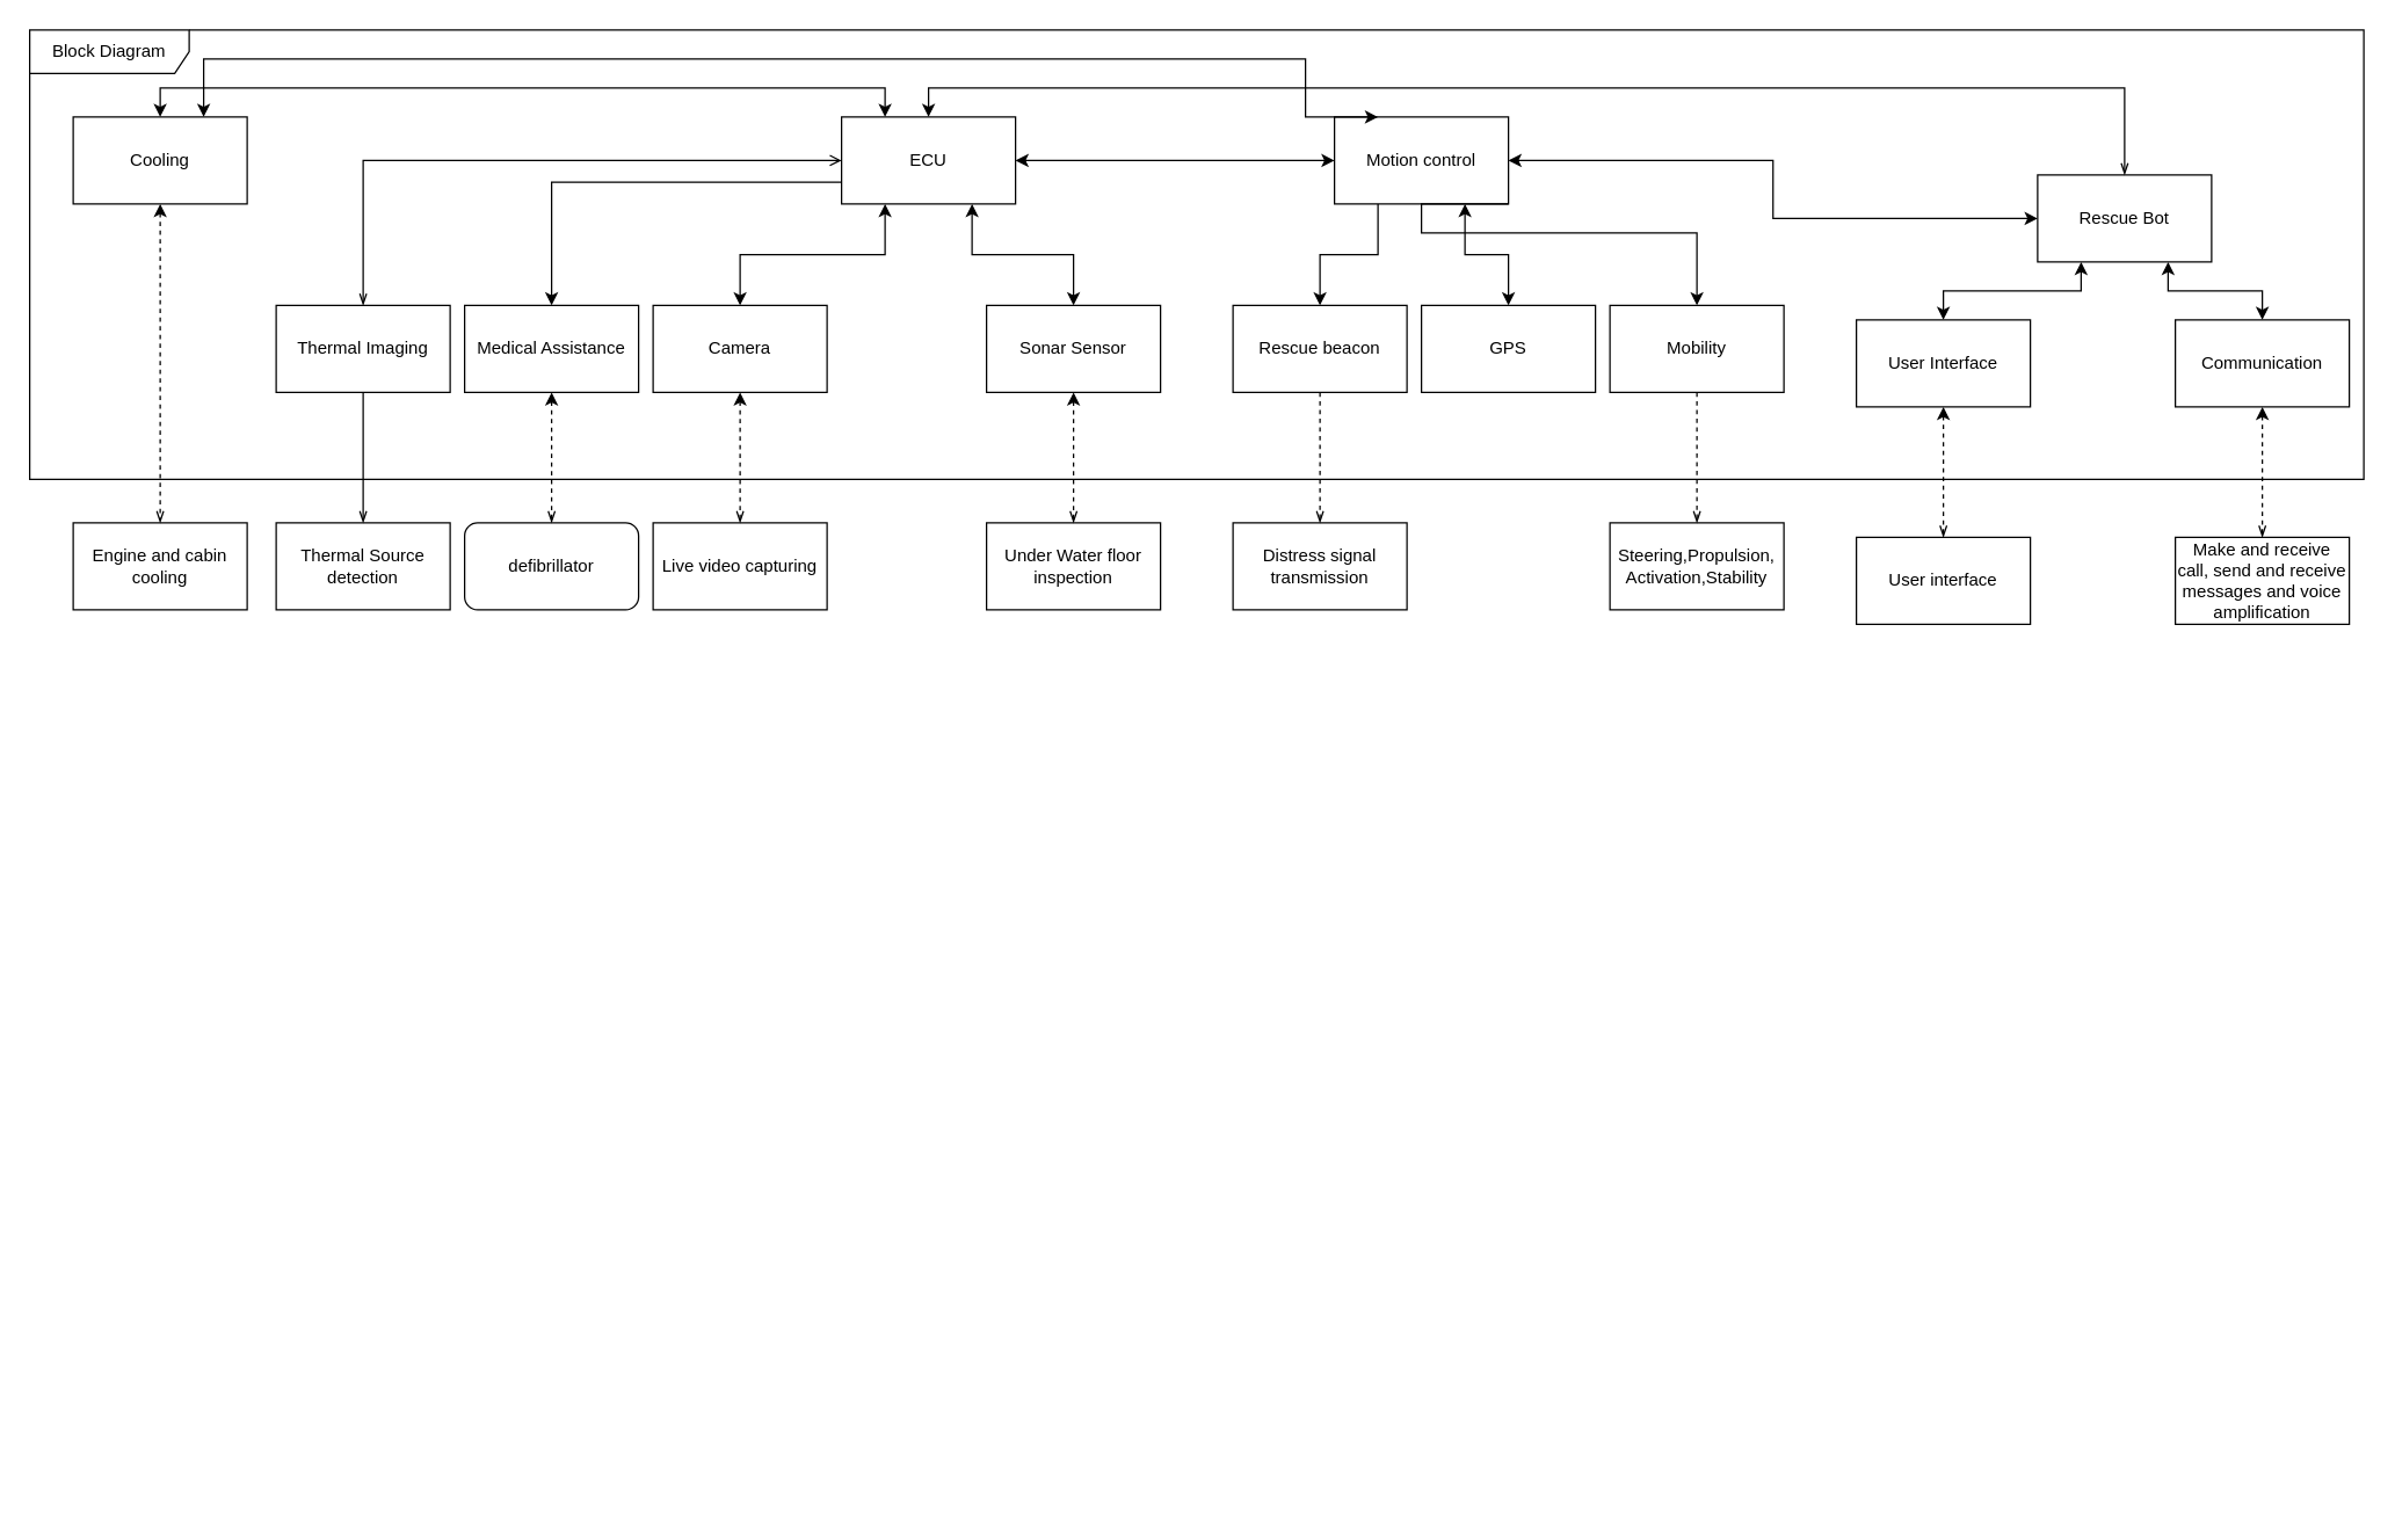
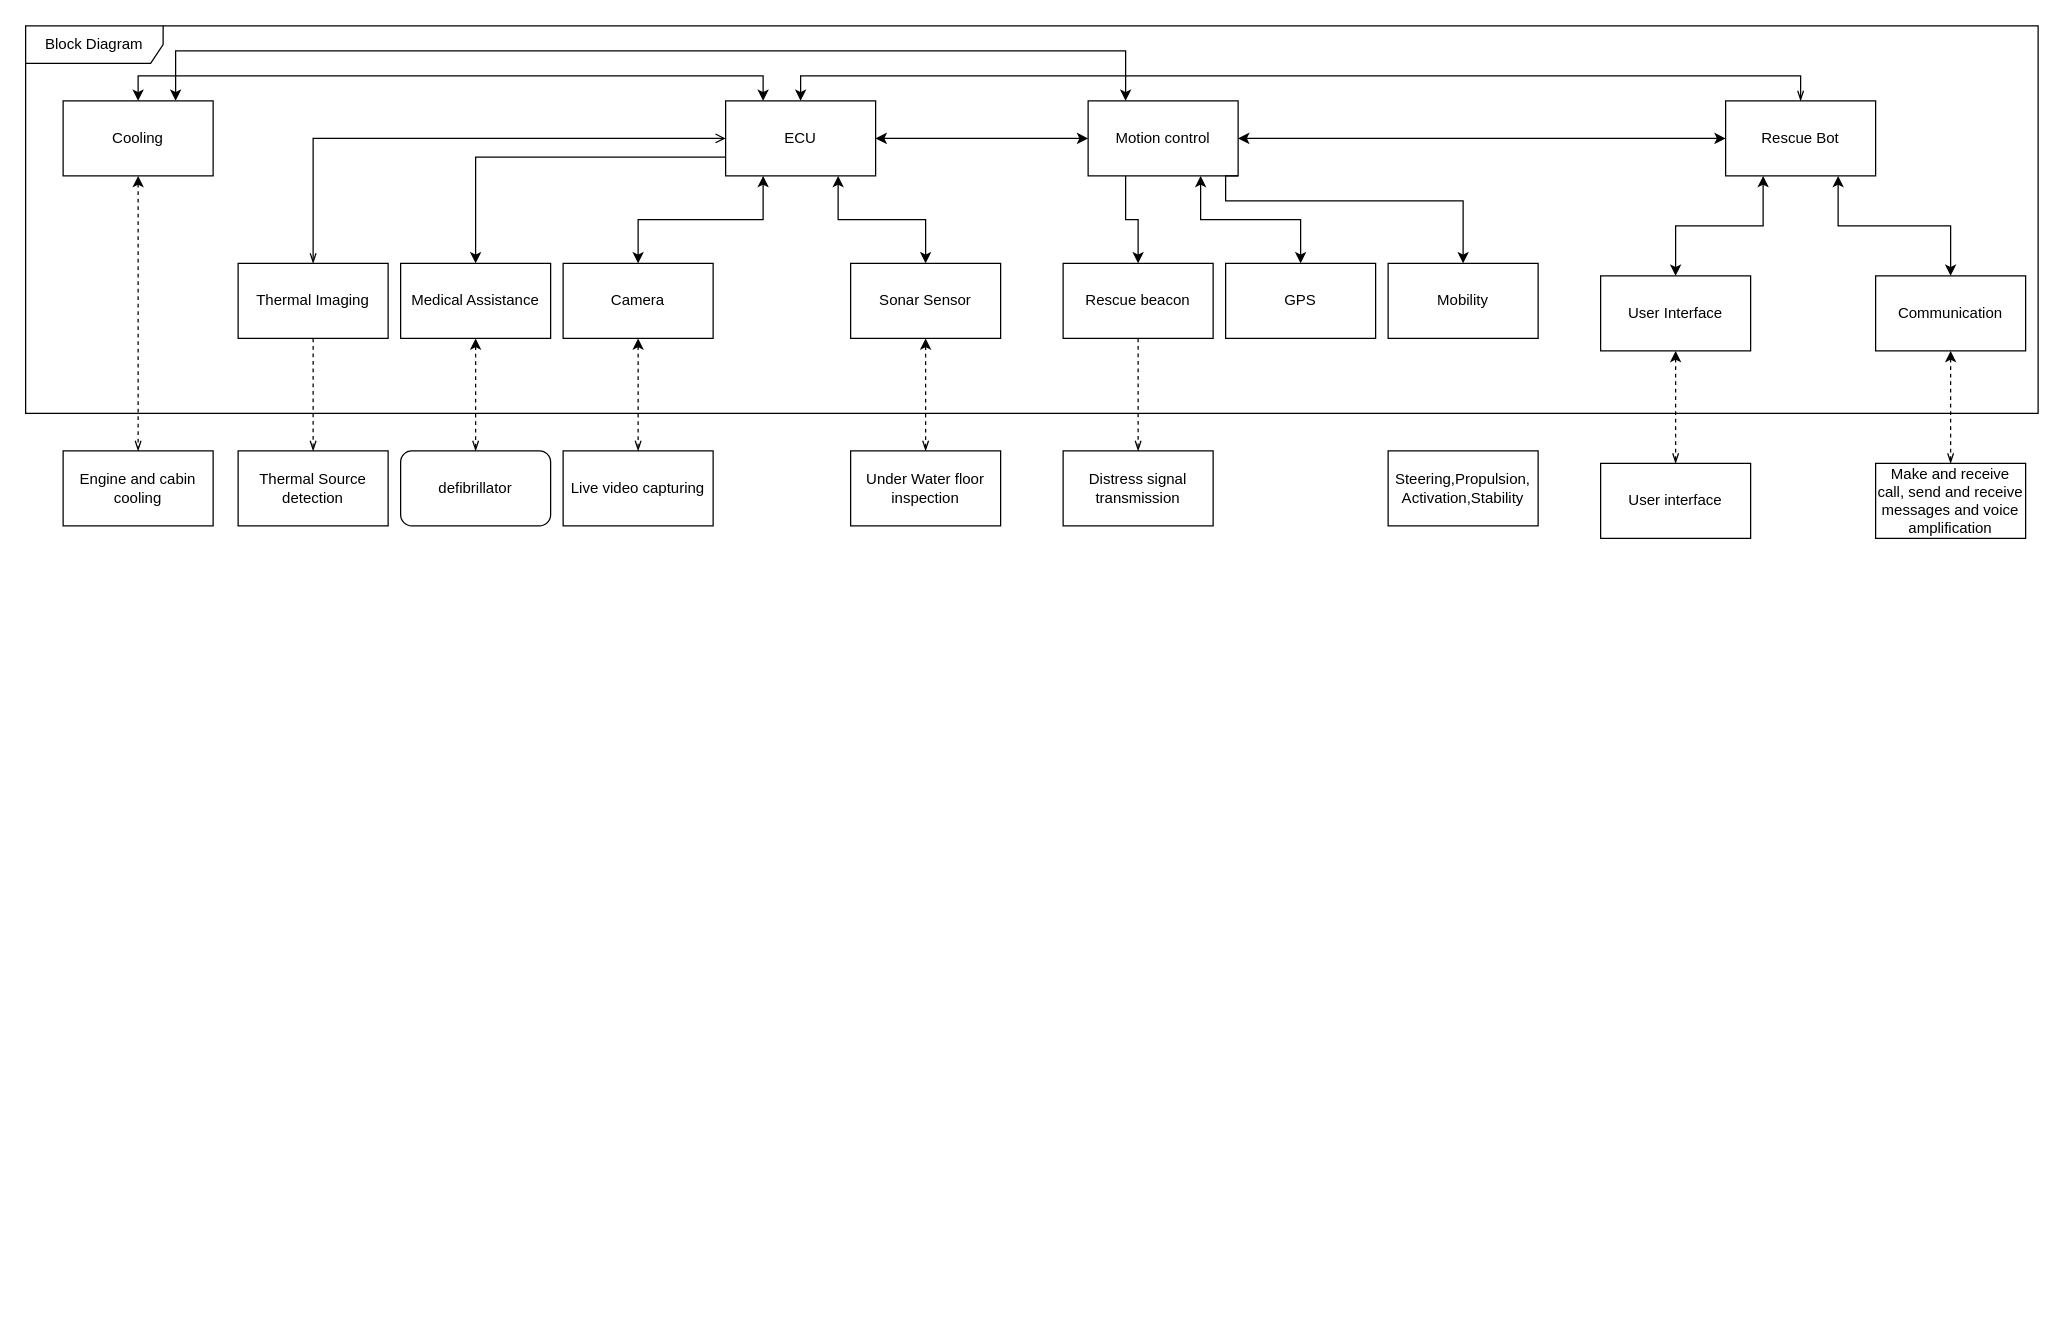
  <mxCell id="0" />
  <mxCell id="1" parent="0" />
  <mxCell id="2" style="edgeStyle=orthogonalEdgeStyle;rounded=0;orthogonalLoop=1;jettySize=auto;html=1;exitX=0.5;exitY=1;exitDx=0;exitDy=0;entryX=0.5;entryY=0;entryDx=0;entryDy=0;dashed=1;startArrow=none;startFill=0;endArrow=openThin;endFill=0;" parent="1" edge="1"><mxGeometry relative="1" as="geometry"><mxPoint x="1170" y="1040" as="sourcePoint" /></mxGeometry></mxCell>
  <mxCell id="3" value="Block Diagram" style="shape=umlFrame;whiteSpace=wrap;html=1;fillColor=none;width=110;height=30;" parent="1" vertex="1"><mxGeometry x="20" y="20" width="1610" height="310" as="geometry" /></mxCell>
  <mxCell id="4" style="edgeStyle=orthogonalEdgeStyle;rounded=0;orthogonalLoop=1;jettySize=auto;html=1;exitX=0;exitY=0.75;exitDx=0;exitDy=0;" parent="1" source="8" target="21" edge="1"><mxGeometry relative="1" as="geometry" /></mxCell>
  <mxCell id="5" style="edgeStyle=orthogonalEdgeStyle;rounded=0;orthogonalLoop=1;jettySize=auto;html=1;entryX=0.5;entryY=0;entryDx=0;entryDy=0;startArrow=open;startFill=0;endArrow=openThin;endFill=0;" parent="1" source="8" target="19" edge="1"><mxGeometry relative="1" as="geometry" /></mxCell>
  <mxCell id="6" style="edgeStyle=orthogonalEdgeStyle;rounded=0;orthogonalLoop=1;jettySize=auto;html=1;exitX=0.5;exitY=0;exitDx=0;exitDy=0;entryX=0.5;entryY=0;entryDx=0;entryDy=0;startArrow=classic;startFill=1;endArrow=openThin;endFill=0;" parent="1" source="8" target="32" edge="1"><mxGeometry relative="1" as="geometry" /></mxCell>
  <mxCell id="7" style="edgeStyle=orthogonalEdgeStyle;rounded=0;orthogonalLoop=1;jettySize=auto;html=1;exitX=1;exitY=0.5;exitDx=0;exitDy=0;entryX=0;entryY=0.5;entryDx=0;entryDy=0;startArrow=classic;startFill=1;" edge="1" parent="1" source="8" target="48"><mxGeometry relative="1" as="geometry" /></mxCell>
  <mxCell id="8" value="ECU" style="rounded=0;whiteSpace=wrap;html=1;fillColor=none;" parent="1" vertex="1"><mxGeometry x="580" y="80" width="120" height="60" as="geometry" /></mxCell>
  <mxCell id="9" style="edgeStyle=orthogonalEdgeStyle;rounded=0;orthogonalLoop=1;jettySize=auto;html=1;entryX=0.5;entryY=0;entryDx=0;entryDy=0;dashed=1;startArrow=classic;startFill=1;endArrow=openThin;endFill=0;" parent="1" source="10" target="43" edge="1"><mxGeometry relative="1" as="geometry" /></mxCell>
  <mxCell id="10" value="Communication" style="rounded=0;whiteSpace=wrap;html=1;fillColor=none;" parent="1" vertex="1"><mxGeometry x="1500" y="220" width="120" height="60" as="geometry" /></mxCell>
  <mxCell id="11" style="edgeStyle=orthogonalEdgeStyle;rounded=0;orthogonalLoop=1;jettySize=auto;html=1;exitX=0.5;exitY=1;exitDx=0;exitDy=0;entryX=0.5;entryY=0;entryDx=0;entryDy=0;dashed=1;startArrow=classic;startFill=1;endArrow=openThin;endFill=0;" parent="1" source="13" target="40" edge="1"><mxGeometry relative="1" as="geometry" /></mxCell>
  <mxCell id="12" style="edgeStyle=orthogonalEdgeStyle;rounded=0;orthogonalLoop=1;jettySize=auto;html=1;exitX=0.5;exitY=0;exitDx=0;exitDy=0;entryX=0.25;entryY=1;entryDx=0;entryDy=0;startArrow=classic;startFill=1;" edge="1" parent="1" source="13" target="8"><mxGeometry relative="1" as="geometry" /></mxCell>
  <mxCell id="13" value="Camera" style="rounded=0;whiteSpace=wrap;html=1;fillColor=none;" parent="1" vertex="1"><mxGeometry x="450" y="210" width="120" height="60" as="geometry" /></mxCell>
  <mxCell id="14" value="GPS&lt;br&gt;" style="rounded=0;whiteSpace=wrap;html=1;fillColor=none;" parent="1" vertex="1"><mxGeometry x="980" y="210" width="120" height="60" as="geometry" /></mxCell>
  <mxCell id="15" style="edgeStyle=orthogonalEdgeStyle;rounded=0;orthogonalLoop=1;jettySize=auto;html=1;exitX=0.5;exitY=1;exitDx=0;exitDy=0;entryX=0.5;entryY=0;entryDx=0;entryDy=0;dashed=1;startArrow=classic;startFill=1;endArrow=openThin;endFill=0;" parent="1" source="17" target="39" edge="1"><mxGeometry relative="1" as="geometry" /></mxCell>
  <mxCell id="16" style="edgeStyle=orthogonalEdgeStyle;rounded=0;orthogonalLoop=1;jettySize=auto;html=1;entryX=0.75;entryY=1;entryDx=0;entryDy=0;startArrow=classic;startFill=1;" edge="1" parent="1" source="17" target="8"><mxGeometry relative="1" as="geometry" /></mxCell>
  <mxCell id="17" value="Sonar Sensor" style="rounded=0;whiteSpace=wrap;html=1;fillColor=none;" parent="1" vertex="1"><mxGeometry x="680" y="210" width="120" height="60" as="geometry" /></mxCell>
- <mxCell id="18" style="edgeStyle=orthogonalEdgeStyle;rounded=0;orthogonalLoop=1;jettySize=auto;html=1;entryX=0.5;entryY=0;entryDx=0;entryDy=0;startArrow=none;startFill=0;endArrow=openThin;endFill=0;dashed=0;" parent="1" source="19" target="35" edge="1"><mxGeometry relative="1" as="geometry" /></mxCell>
+ <mxCell id="18" style="edgeStyle=orthogonalEdgeStyle;rounded=0;orthogonalLoop=1;jettySize=auto;html=1;entryX=0.5;entryY=0;entryDx=0;entryDy=0;startArrow=none;startFill=0;endArrow=openThin;endFill=0;dashed=1;" parent="1" source="19" target="35" edge="1"><mxGeometry relative="1" as="geometry" /></mxCell>
  <mxCell id="19" value="Thermal Imaging" style="rounded=0;whiteSpace=wrap;html=1;fillColor=none;" parent="1" vertex="1"><mxGeometry x="190" y="210" width="120" height="60" as="geometry" /></mxCell>
  <mxCell id="20" style="edgeStyle=orthogonalEdgeStyle;rounded=0;orthogonalLoop=1;jettySize=auto;html=1;entryX=0.5;entryY=0;entryDx=0;entryDy=0;startArrow=classic;startFill=1;endArrow=openThin;endFill=0;dashed=1;" parent="1" source="21" target="36" edge="1"><mxGeometry relative="1" as="geometry" /></mxCell>
  <mxCell id="21" value="Medical Assistance" style="rounded=0;whiteSpace=wrap;html=1;fillColor=none;" parent="1" vertex="1"><mxGeometry x="320" y="210" width="120" height="60" as="geometry" /></mxCell>
  <mxCell id="22" style="edgeStyle=orthogonalEdgeStyle;rounded=0;orthogonalLoop=1;jettySize=auto;html=1;exitX=0.5;exitY=1;exitDx=0;exitDy=0;entryX=0.5;entryY=0;entryDx=0;entryDy=0;dashed=1;startArrow=classic;startFill=1;endArrow=openThin;endFill=0;" parent="1" source="25" target="38" edge="1"><mxGeometry relative="1" as="geometry" /></mxCell>
  <mxCell id="23" style="edgeStyle=orthogonalEdgeStyle;rounded=0;orthogonalLoop=1;jettySize=auto;html=1;entryX=0.25;entryY=0;entryDx=0;entryDy=0;startArrow=classic;startFill=1;" edge="1" parent="1" source="25" target="8"><mxGeometry relative="1" as="geometry"><Array as="points"><mxPoint x="110" y="60" /><mxPoint x="610" y="60" /></Array></mxGeometry></mxCell>
  <mxCell id="24" style="edgeStyle=orthogonalEdgeStyle;rounded=0;orthogonalLoop=1;jettySize=auto;html=1;exitX=0.75;exitY=0;exitDx=0;exitDy=0;entryX=0.25;entryY=0;entryDx=0;entryDy=0;startArrow=classic;startFill=1;" edge="1" parent="1" source="25" target="48"><mxGeometry relative="1" as="geometry"><Array as="points"><mxPoint x="140" y="40" /><mxPoint x="900" y="40" /></Array></mxGeometry></mxCell>
  <mxCell id="25" value="Cooling" style="rounded=0;whiteSpace=wrap;html=1;fillColor=none;" parent="1" vertex="1"><mxGeometry x="50" y="80" width="120" height="60" as="geometry" /></mxCell>
- <mxCell id="26" style="edgeStyle=orthogonalEdgeStyle;rounded=0;orthogonalLoop=1;jettySize=auto;html=1;exitX=0.5;exitY=1;exitDx=0;exitDy=0;entryX=0.5;entryY=0;entryDx=0;entryDy=0;dashed=1;startArrow=none;startFill=0;endArrow=openThin;endFill=0;" parent="1" source="27" target="37" edge="1"><mxGeometry relative="1" as="geometry" /></mxCell>
  <mxCell id="27" value="Mobility" style="rounded=0;whiteSpace=wrap;html=1;fillColor=none;" parent="1" vertex="1"><mxGeometry x="1110" y="210" width="120" height="60" as="geometry" /></mxCell>
  <mxCell id="28" style="edgeStyle=orthogonalEdgeStyle;rounded=0;orthogonalLoop=1;jettySize=auto;html=1;exitX=0.5;exitY=1;exitDx=0;exitDy=0;entryX=0.5;entryY=0;entryDx=0;entryDy=0;dashed=1;startArrow=none;startFill=0;endArrow=openThin;endFill=0;" parent="1" source="29" target="41" edge="1"><mxGeometry relative="1" as="geometry" /></mxCell>
  <mxCell id="29" value="Rescue beacon" style="rounded=0;whiteSpace=wrap;html=1;fillColor=none;" parent="1" vertex="1"><mxGeometry x="850" y="210" width="120" height="60" as="geometry" /></mxCell>
  <mxCell id="30" style="edgeStyle=orthogonalEdgeStyle;rounded=0;orthogonalLoop=1;jettySize=auto;html=1;exitX=0.25;exitY=1;exitDx=0;exitDy=0;startArrow=classic;startFill=1;" parent="1" source="32" target="34" edge="1"><mxGeometry relative="1" as="geometry" /></mxCell>
  <mxCell id="31" style="edgeStyle=orthogonalEdgeStyle;rounded=0;orthogonalLoop=1;jettySize=auto;html=1;exitX=0.75;exitY=1;exitDx=0;exitDy=0;startArrow=classic;startFill=1;" parent="1" source="32" target="10" edge="1"><mxGeometry relative="1" as="geometry" /></mxCell>
- <mxCell id="32" value="Rescue Bot" style="rounded=0;whiteSpace=wrap;html=1;fillColor=none;" parent="1" vertex="1"><mxGeometry x="1405" y="120" width="120" height="60" as="geometry" /></mxCell>
+ <mxCell id="32" value="Rescue Bot" style="rounded=0;whiteSpace=wrap;html=1;fillColor=none;" parent="1" vertex="1"><mxGeometry x="1380" y="80" width="120" height="60" as="geometry" /></mxCell>
  <mxCell id="33" style="edgeStyle=orthogonalEdgeStyle;rounded=0;orthogonalLoop=1;jettySize=auto;html=1;entryX=0.5;entryY=0;entryDx=0;entryDy=0;dashed=1;startArrow=classic;startFill=1;endArrow=openThin;endFill=0;" parent="1" source="34" target="42" edge="1"><mxGeometry relative="1" as="geometry" /></mxCell>
  <mxCell id="34" value="User Interface" style="rounded=0;whiteSpace=wrap;html=1;fillColor=none;" parent="1" vertex="1"><mxGeometry x="1280" y="220" width="120" height="60" as="geometry" /></mxCell>
  <mxCell id="35" value="Thermal Source detection" style="rounded=0;whiteSpace=wrap;html=1;fillColor=none;" parent="1" vertex="1"><mxGeometry x="190" y="360" width="120" height="60" as="geometry" /></mxCell>
  <mxCell id="36" value="defibrillator" style="whiteSpace=wrap;html=1;fillColor=none;rounded=1;" parent="1" vertex="1"><mxGeometry x="320" y="360" width="120" height="60" as="geometry" /></mxCell>
  <mxCell id="37" value="Steering,Propulsion,&lt;br&gt;Activation,Stability" style="rounded=0;whiteSpace=wrap;html=1;fillColor=none;" parent="1" vertex="1"><mxGeometry x="1110" y="360" width="120" height="60" as="geometry" /></mxCell>
  <mxCell id="38" value="Engine and cabin cooling" style="rounded=0;whiteSpace=wrap;html=1;fillColor=none;" parent="1" vertex="1"><mxGeometry x="50" y="360" width="120" height="60" as="geometry" /></mxCell>
  <mxCell id="39" value="Under Water floor inspection" style="rounded=0;whiteSpace=wrap;html=1;fillColor=none;" parent="1" vertex="1"><mxGeometry x="680" y="360" width="120" height="60" as="geometry" /></mxCell>
  <mxCell id="40" value="Live video capturing" style="rounded=0;whiteSpace=wrap;html=1;fillColor=none;" parent="1" vertex="1"><mxGeometry x="450" y="360" width="120" height="60" as="geometry" /></mxCell>
  <mxCell id="41" value="Distress signal transmission" style="rounded=0;whiteSpace=wrap;html=1;fillColor=none;" parent="1" vertex="1"><mxGeometry x="850" y="360" width="120" height="60" as="geometry" /></mxCell>
  <mxCell id="42" value="User interface" style="rounded=0;whiteSpace=wrap;html=1;fillColor=none;" parent="1" vertex="1"><mxGeometry x="1280" y="370" width="120" height="60" as="geometry" /></mxCell>
  <mxCell id="43" value="Make and receive call, send and receive messages and voice amplification" style="rounded=0;whiteSpace=wrap;html=1;fillColor=none;" parent="1" vertex="1"><mxGeometry x="1500" y="370" width="120" height="60" as="geometry" /></mxCell>
  <mxCell id="44" style="edgeStyle=orthogonalEdgeStyle;rounded=0;orthogonalLoop=1;jettySize=auto;html=1;exitX=0.75;exitY=1;exitDx=0;exitDy=0;entryX=0.5;entryY=0;entryDx=0;entryDy=0;startArrow=classic;startFill=1;" edge="1" parent="1" source="48" target="14"><mxGeometry relative="1" as="geometry" /></mxCell>
  <mxCell id="45" style="edgeStyle=orthogonalEdgeStyle;rounded=0;orthogonalLoop=1;jettySize=auto;html=1;exitX=1;exitY=1;exitDx=0;exitDy=0;entryX=0.5;entryY=0;entryDx=0;entryDy=0;startArrow=none;startFill=0;" edge="1" parent="1" source="48" target="27"><mxGeometry relative="1" as="geometry"><Array as="points"><mxPoint x="980" y="140" /><mxPoint x="980" y="160" /><mxPoint x="1170" y="160" /></Array></mxGeometry></mxCell>
  <mxCell id="46" style="edgeStyle=orthogonalEdgeStyle;rounded=0;orthogonalLoop=1;jettySize=auto;html=1;entryX=0;entryY=0.5;entryDx=0;entryDy=0;startArrow=classic;startFill=1;" edge="1" parent="1" source="48" target="32"><mxGeometry relative="1" as="geometry" /></mxCell>
  <mxCell id="47" style="edgeStyle=orthogonalEdgeStyle;rounded=0;orthogonalLoop=1;jettySize=auto;html=1;exitX=0.25;exitY=1;exitDx=0;exitDy=0;entryX=0.5;entryY=0;entryDx=0;entryDy=0;startArrow=none;startFill=0;" edge="1" parent="1" source="48" target="29"><mxGeometry relative="1" as="geometry" /></mxCell>
- <mxCell id="48" value="Motion control" style="rounded=0;whiteSpace=wrap;html=1;fillColor=none;" vertex="1" parent="1"><mxGeometry x="920" y="80" width="120" height="60" as="geometry" /></mxCell>
+ <mxCell id="48" value="Motion control" style="rounded=0;whiteSpace=wrap;html=1;fillColor=none;" vertex="1" parent="1"><mxGeometry x="870" y="80" width="120" height="60" as="geometry" /></mxCell>
